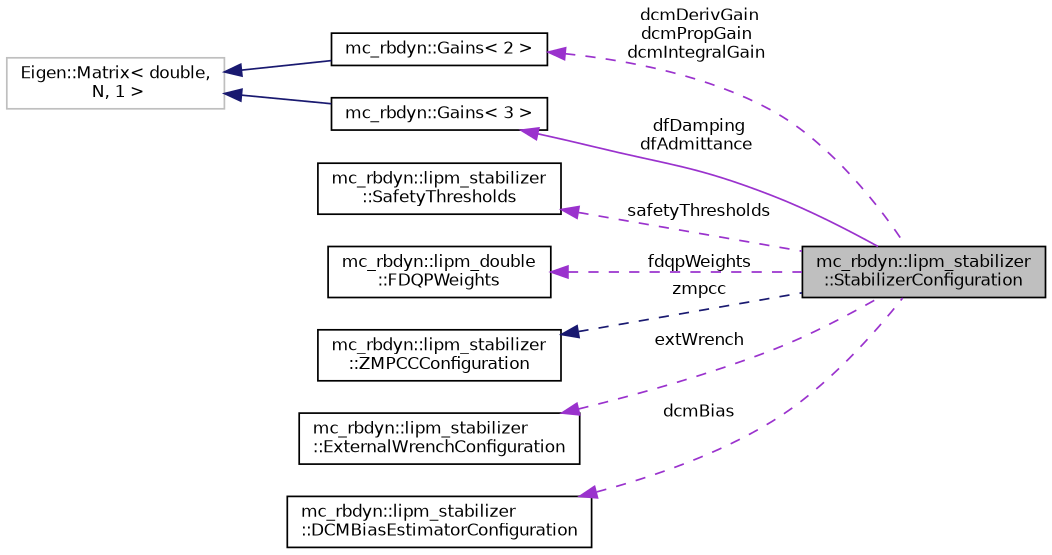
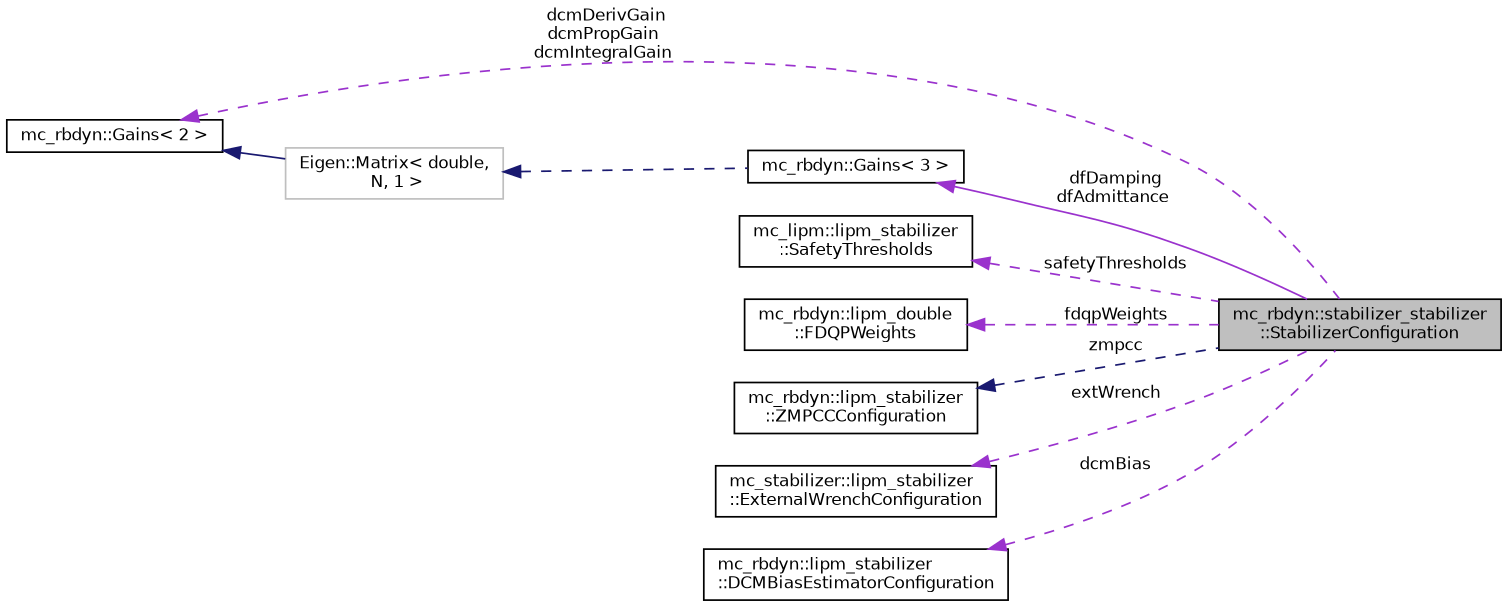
  digraph {
    rankdir=LR
    node [color=black fillcolor=white fontname=Helvetica fontsize=10 shape=record style=filled]
    edge [color=darkorchid3 dir=back fontname=Helvetica fontsize=10 labelfontname=Helvetica labelfontsize=10 style=dashed]
-   n1 [fillcolor=grey75 fontcolor=black height=0.2 label="mc_rbdyn::lipm_stabilizer\l::StabilizerConfiguration" width=0.4]
+   n1 [fillcolor=grey75 fontcolor=black height=0.2 label="mc_rbdyn::stabilizer_stabilizer\l::StabilizerConfiguration" width=0.4]
    n2 [height=0.2 label="mc_rbdyn::Gains\< 2 \>" width=0.4]
    n3 [color=grey75 height=0.2 label="Eigen::Matrix\< double,\l N, 1 \>" width=0.4]
    n4 [height=0.2 label="mc_rbdyn::Gains\< 3 \>" width=0.4]
-   n5 [height=0.2 label="mc_rbdyn::lipm_stabilizer\l::SafetyThresholds" width=0.4]
+   n5 [height=0.2 label="mc_lipm::lipm_stabilizer\l::SafetyThresholds" width=0.4]
    n6 [height=0.2 label="mc_rbdyn::lipm_double\l::FDQPWeights" width=0.4]
    n7 [height=0.2 label="mc_rbdyn::lipm_stabilizer\l::ZMPCCConfiguration" width=0.4]
-   n8 [height=0.2 label="mc_rbdyn::lipm_stabilizer\l::ExternalWrenchConfiguration" width=0.4]
+   n8 [height=0.2 label="mc_stabilizer::lipm_stabilizer\l::ExternalWrenchConfiguration" width=0.4]
    n9 [height=0.2 label="mc_rbdyn::lipm_stabilizer\l::DCMBiasEstimatorConfiguration" width=0.4]
    n2 -> n1 [label=" dcmDerivGain\ndcmPropGain\ndcmIntegralGain"]
-   n3 -> n2 [color=midnightblue style=solid]
-   n3 -> n4 [color=midnightblue style=solid]
+   n2 -> n3 [color=midnightblue style=solid]
+   n3 -> n4 [color=midnightblue]
    n4 -> n1 [label=" dfDamping\ndfAdmittance" style=solid]
    n5 -> n1 [label=" safetyThresholds"]
    n6 -> n1 [label=" fdqpWeights"]
    n7 -> n1 [color=midnightblue label=" zmpcc"]
    n8 -> n1 [label=" extWrench"]
    n9 -> n1 [label=" dcmBias"]
  }
